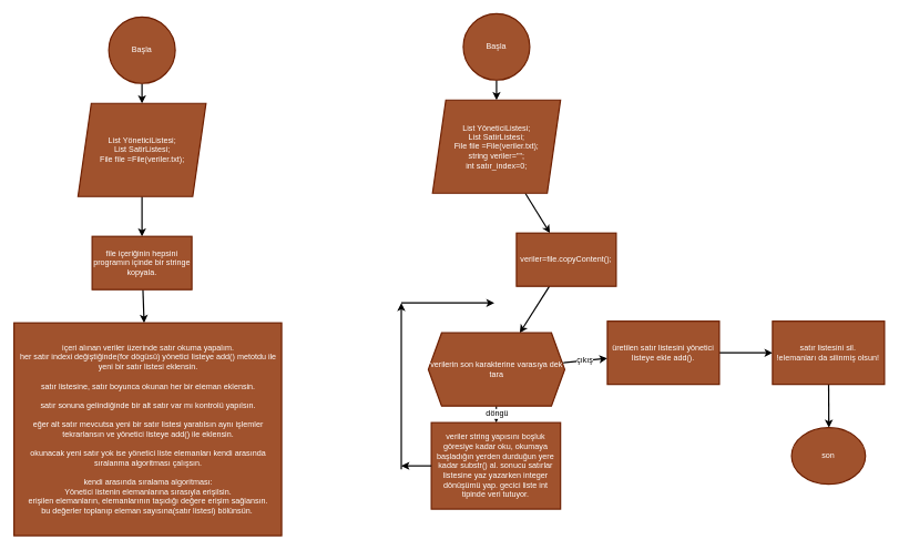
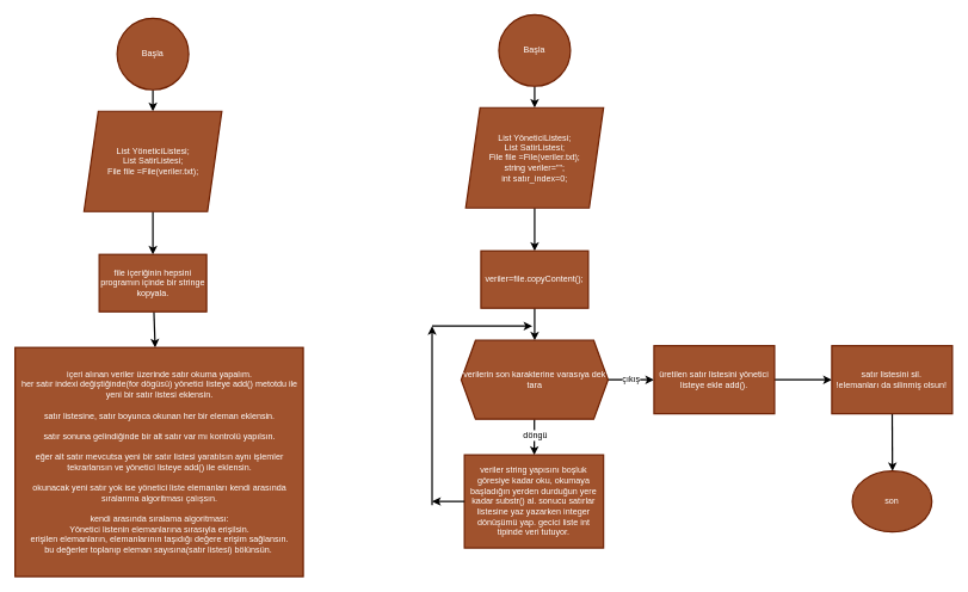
  <mxCell id="0" />
  <mxCell id="1" parent="0" />
  <mxCell id="2" value="" style="edgeStyle=none;html=1;fontFamily=Helvetica;fontSize=12;fontColor=#FFFFFF;strokeColor=#000000;strokeWidth=2;" parent="1" source="3" target="5" edge="1"><mxGeometry relative="1" as="geometry" /></mxCell>
  <mxCell id="3" value="Başla" style="strokeWidth=2;html=1;shape=mxgraph.flowchart.start_2;whiteSpace=wrap;fillColor=#a0522d;strokeColor=#6D1F00;fontColor=#FFFFFF;" parent="1" vertex="1"><mxGeometry x="163" y="25" width="100" height="100" as="geometry" /></mxCell>
  <mxCell id="4" value="" style="edgeStyle=none;shape=connector;rounded=1;html=1;labelBackgroundColor=default;fontFamily=Helvetica;fontSize=12;fontColor=#FFFFFF;endArrow=classic;strokeColor=#000000;strokeWidth=2;" parent="1" source="5" target="7" edge="1"><mxGeometry relative="1" as="geometry" /></mxCell>
  <mxCell id="5" value="List YöneticiListesi;&lt;br&gt;List SatirListesi;&lt;br&gt;File file =File(veriler.txt);" style="shape=parallelogram;perimeter=parallelogramPerimeter;whiteSpace=wrap;html=1;fixedSize=1;fillColor=#a0522d;strokeColor=#6D1F00;fontColor=#FFFFFF;strokeWidth=2;" parent="1" vertex="1"><mxGeometry x="116.75" y="155" width="192.5" height="140" as="geometry" /></mxCell>
  <mxCell id="6" value="" style="edgeStyle=none;shape=connector;rounded=1;html=1;labelBackgroundColor=default;fontFamily=Helvetica;fontSize=12;fontColor=#FFFFFF;endArrow=classic;strokeColor=#000000;strokeWidth=2;" parent="1" source="7" target="8" edge="1"><mxGeometry relative="1" as="geometry" /></mxCell>
  <mxCell id="7" value="file içeriğinin hepsini programın içinde bir stringe kopyala." style="whiteSpace=wrap;html=1;fillColor=#a0522d;strokeColor=#6D1F00;fontColor=#FFFFFF;strokeWidth=2;" parent="1" vertex="1"><mxGeometry x="138" y="355" width="150" height="80" as="geometry" /></mxCell>
  <mxCell id="8" value="içeri alınan veriler üzerinde satır okuma yapalım.&lt;br&gt;her satır indexi değiştiğinde(for dögüsü) yönetici listeye add() metotdu ile yeni bir satır listesi eklensin.&lt;br&gt;&lt;br&gt;satır listesine, satır boyunca okunan her bir eleman eklensin.&lt;br&gt;&lt;br&gt;satır sonuna gelindiğinde bir alt satır var mı kontrolü yapılsın.&lt;br&gt;&lt;br&gt;eğer alt satır mevcutsa yeni bir satır listesi yaratılsın aynı işlemler tekrarlansın ve yönetici listeye add() ile eklensin.&lt;br&gt;&lt;br&gt;okunacak yeni satır yok ise yönetici liste elemanları kendi arasında sıralanma algoritması çalışsın.&lt;br&gt;&lt;br&gt;kendi arasında sıralama algoritması: &lt;br&gt;Yönetici listenin elemanlarına sırasıyla erişilsin.&lt;br&gt;erişilen elemanların, elemanlarının taşıdığı değere erişim sağlansın.&lt;br&gt;bu değerler toplanıp eleman sayısına(satır listesi) bölünsün.&amp;nbsp;" style="whiteSpace=wrap;html=1;fillColor=#a0522d;strokeColor=#6D1F00;fontColor=#FFFFFF;strokeWidth=2;" parent="1" vertex="1"><mxGeometry x="20.5" y="485" width="402.5" height="320" as="geometry" /></mxCell>
  <mxCell id="9" value="" style="edgeStyle=none;html=1;fontFamily=Helvetica;fontSize=12;fontColor=#FFFFFF;strokeColor=#000000;strokeWidth=2;" parent="1" source="10" target="12" edge="1"><mxGeometry relative="1" as="geometry" /></mxCell>
  <mxCell id="10" value="Başla" style="strokeWidth=2;html=1;shape=mxgraph.flowchart.start_2;whiteSpace=wrap;fillColor=#a0522d;strokeColor=#6D1F00;fontColor=#FFFFFF;" parent="1" vertex="1"><mxGeometry x="696.25" y="20" width="100" height="100" as="geometry" /></mxCell>
  <mxCell id="11" value="" style="edgeStyle=none;shape=connector;rounded=1;html=1;labelBackgroundColor=default;fontFamily=Helvetica;fontSize=12;fontColor=#FFFFFF;endArrow=classic;strokeColor=#000000;strokeWidth=2;" parent="1" source="12" target="14" edge="1"><mxGeometry relative="1" as="geometry" /></mxCell>
  <mxCell id="12" value="List YöneticiListesi;&lt;br&gt;List SatirListesi;&lt;br&gt;File file =File(veriler.txt);&lt;br&gt;string veriler=&quot;&quot;;&lt;br&gt;int satır_index=0;" style="shape=parallelogram;perimeter=parallelogramPerimeter;whiteSpace=wrap;html=1;fixedSize=1;fillColor=#a0522d;strokeColor=#6D1F00;fontColor=#FFFFFF;strokeWidth=2;" parent="1" vertex="1"><mxGeometry x="650" y="150" width="192.5" height="140" as="geometry" /></mxCell>
  <mxCell id="13" value="" style="edgeStyle=none;shape=connector;rounded=1;html=1;labelBackgroundColor=default;fontFamily=Helvetica;fontSize=12;fontColor=#FFFFFF;endArrow=classic;strokeColor=#000000;strokeWidth=2;" parent="1" source="14" target="18" edge="1"><mxGeometry relative="1" as="geometry" /></mxCell>
- <mxCell id="14" value="veriler=file.copyContent();" style="whiteSpace=wrap;html=1;fillColor=#a0522d;strokeColor=#6D1F00;fontColor=#FFFFFF;strokeWidth=2;" parent="1" vertex="1"><mxGeometry x="776.25" y="350" width="150" height="80" as="geometry" /></mxCell>
+ <mxCell id="14" value="veriler=file.copyContent();" style="whiteSpace=wrap;html=1;fillColor=#a0522d;strokeColor=#6D1F00;fontColor=#FFFFFF;strokeWidth=2;" parent="1" vertex="1"><mxGeometry x="671.25" y="350" width="150" height="80" as="geometry" /></mxCell>
  <mxCell id="15" value="" style="edgeStyle=none;shape=connector;rounded=1;html=1;labelBackgroundColor=default;fontFamily=Helvetica;fontSize=12;fontColor=#FFFFFF;endArrow=classic;strokeColor=#000000;strokeWidth=2;" parent="1" source="18" target="19" edge="1"><mxGeometry relative="1" as="geometry" /></mxCell>
  <mxCell id="16" value="döngü" style="edgeLabel;html=1;align=center;verticalAlign=middle;resizable=0;points=[];fontSize=12;fontFamily=Helvetica;fontColor=#000000;" vertex="1" connectable="0" parent="15"><mxGeometry x="-0.118" y="1" relative="1" as="geometry"><mxPoint as="offset" /></mxGeometry></mxCell>
  <mxCell id="17" value="çıkış" style="edgeStyle=none;shape=connector;rounded=1;html=1;labelBackgroundColor=default;fontFamily=Helvetica;fontSize=12;fontColor=#000000;endArrow=classic;strokeColor=#000000;strokeWidth=2;" edge="1" parent="1" source="18" target="24"><mxGeometry relative="1" as="geometry" /></mxCell>
- <mxCell id="18" value="verilerin son karakterine varasıya dek tara" style="shape=hexagon;perimeter=hexagonPerimeter2;whiteSpace=wrap;html=1;fixedSize=1;fillColor=#a0522d;strokeColor=#6D1F00;fontColor=#FFFFFF;strokeWidth=2;" parent="1" vertex="1"><mxGeometry x="643.68" y="500" width="205.13" height="110" as="geometry" /></mxCell>
+ <mxCell id="18" value="verilerin son karakterine varasıya dek tara" style="shape=hexagon;perimeter=hexagonPerimeter2;whiteSpace=wrap;html=1;fixedSize=1;fillColor=#a0522d;strokeColor=#6D1F00;fontColor=#FFFFFF;strokeWidth=2;" parent="1" vertex="1"><mxGeometry x="643.68" y="475" width="205.13" height="110" as="geometry" /></mxCell>
  <mxCell id="19" value="veriler string yapısını boşluk göresiye kadar oku, okumaya başladığın yerden durduğun yere kadar substr() al. sonucu satırlar listesine yaz yazarken integer dönüşümü yap. gecici liste int tipinde veri tutuyor." style="whiteSpace=wrap;html=1;fillColor=#a0522d;strokeColor=#6D1F00;fontColor=#FFFFFF;strokeWidth=2;" parent="1" vertex="1"><mxGeometry x="648.17" y="635" width="194.33" height="130" as="geometry" /></mxCell>
  <mxCell id="20" value="" style="endArrow=classic;html=1;rounded=1;labelBackgroundColor=default;fontFamily=Helvetica;fontSize=12;fontColor=#FFFFFF;strokeColor=#000000;strokeWidth=2;shape=connector;exitX=0;exitY=0.5;exitDx=0;exitDy=0;" edge="1" parent="1" source="19"><mxGeometry width="50" height="50" relative="1" as="geometry"><mxPoint x="552.5" y="700" as="sourcePoint" /><mxPoint x="603" y="700" as="targetPoint" /></mxGeometry></mxCell>
  <mxCell id="21" value="" style="endArrow=classic;html=1;rounded=1;labelBackgroundColor=default;fontFamily=Helvetica;fontSize=12;fontColor=#FFFFFF;strokeColor=#000000;strokeWidth=2;shape=connector;" edge="1" parent="1"><mxGeometry width="50" height="50" relative="1" as="geometry"><mxPoint x="603" y="705" as="sourcePoint" /><mxPoint x="603" y="455" as="targetPoint" /></mxGeometry></mxCell>
  <mxCell id="22" value="" style="endArrow=classic;html=1;rounded=1;labelBackgroundColor=default;fontFamily=Helvetica;fontSize=12;fontColor=#FFFFFF;strokeColor=#000000;strokeWidth=2;shape=connector;" edge="1" parent="1"><mxGeometry width="50" height="50" relative="1" as="geometry"><mxPoint x="603" y="455" as="sourcePoint" /><mxPoint x="743" y="455" as="targetPoint" /></mxGeometry></mxCell>
  <mxCell id="23" value="" style="edgeStyle=none;shape=connector;rounded=1;html=1;labelBackgroundColor=default;fontFamily=Helvetica;fontSize=12;fontColor=#000000;endArrow=classic;strokeColor=#000000;strokeWidth=2;" edge="1" parent="1" source="24" target="26"><mxGeometry relative="1" as="geometry" /></mxCell>
  <mxCell id="24" value="üretilen satır listesini yönetici listeye ekle add()." style="whiteSpace=wrap;html=1;fillColor=#a0522d;strokeColor=#6D1F00;fontColor=#FFFFFF;strokeWidth=2;" vertex="1" parent="1"><mxGeometry x="913" y="482.5" width="168.38" height="95" as="geometry" /></mxCell>
  <mxCell id="25" value="" style="edgeStyle=none;shape=connector;rounded=1;html=1;labelBackgroundColor=default;fontFamily=Helvetica;fontSize=12;fontColor=#000000;endArrow=classic;strokeColor=#000000;strokeWidth=2;" edge="1" parent="1" source="26" target="27"><mxGeometry relative="1" as="geometry" /></mxCell>
  <mxCell id="26" value="satır listesini sil.&lt;br&gt;!elemanları da silinmiş olsun!" style="whiteSpace=wrap;html=1;fillColor=#a0522d;strokeColor=#6D1F00;fontColor=#FFFFFF;strokeWidth=2;" vertex="1" parent="1"><mxGeometry x="1161.38" y="482.5" width="168.38" height="95" as="geometry" /></mxCell>
- <mxCell id="27" value="son" style="ellipse;whiteSpace=wrap;html=1;fillColor=#a0522d;strokeColor=#6D1F00;fontColor=#FFFFFF;strokeWidth=2;" vertex="1" parent="1"><mxGeometry x="1190" y="642.5" width="111.14" height="85" as="geometry" /></mxCell>
+ <mxCell id="27" value="son" style="ellipse;whiteSpace=wrap;html=1;fillColor=#a0522d;strokeColor=#6D1F00;fontColor=#FFFFFF;strokeWidth=2;" vertex="1" parent="1"><mxGeometry x="1190" y="657.5" width="111.14" height="85" as="geometry" /></mxCell>
